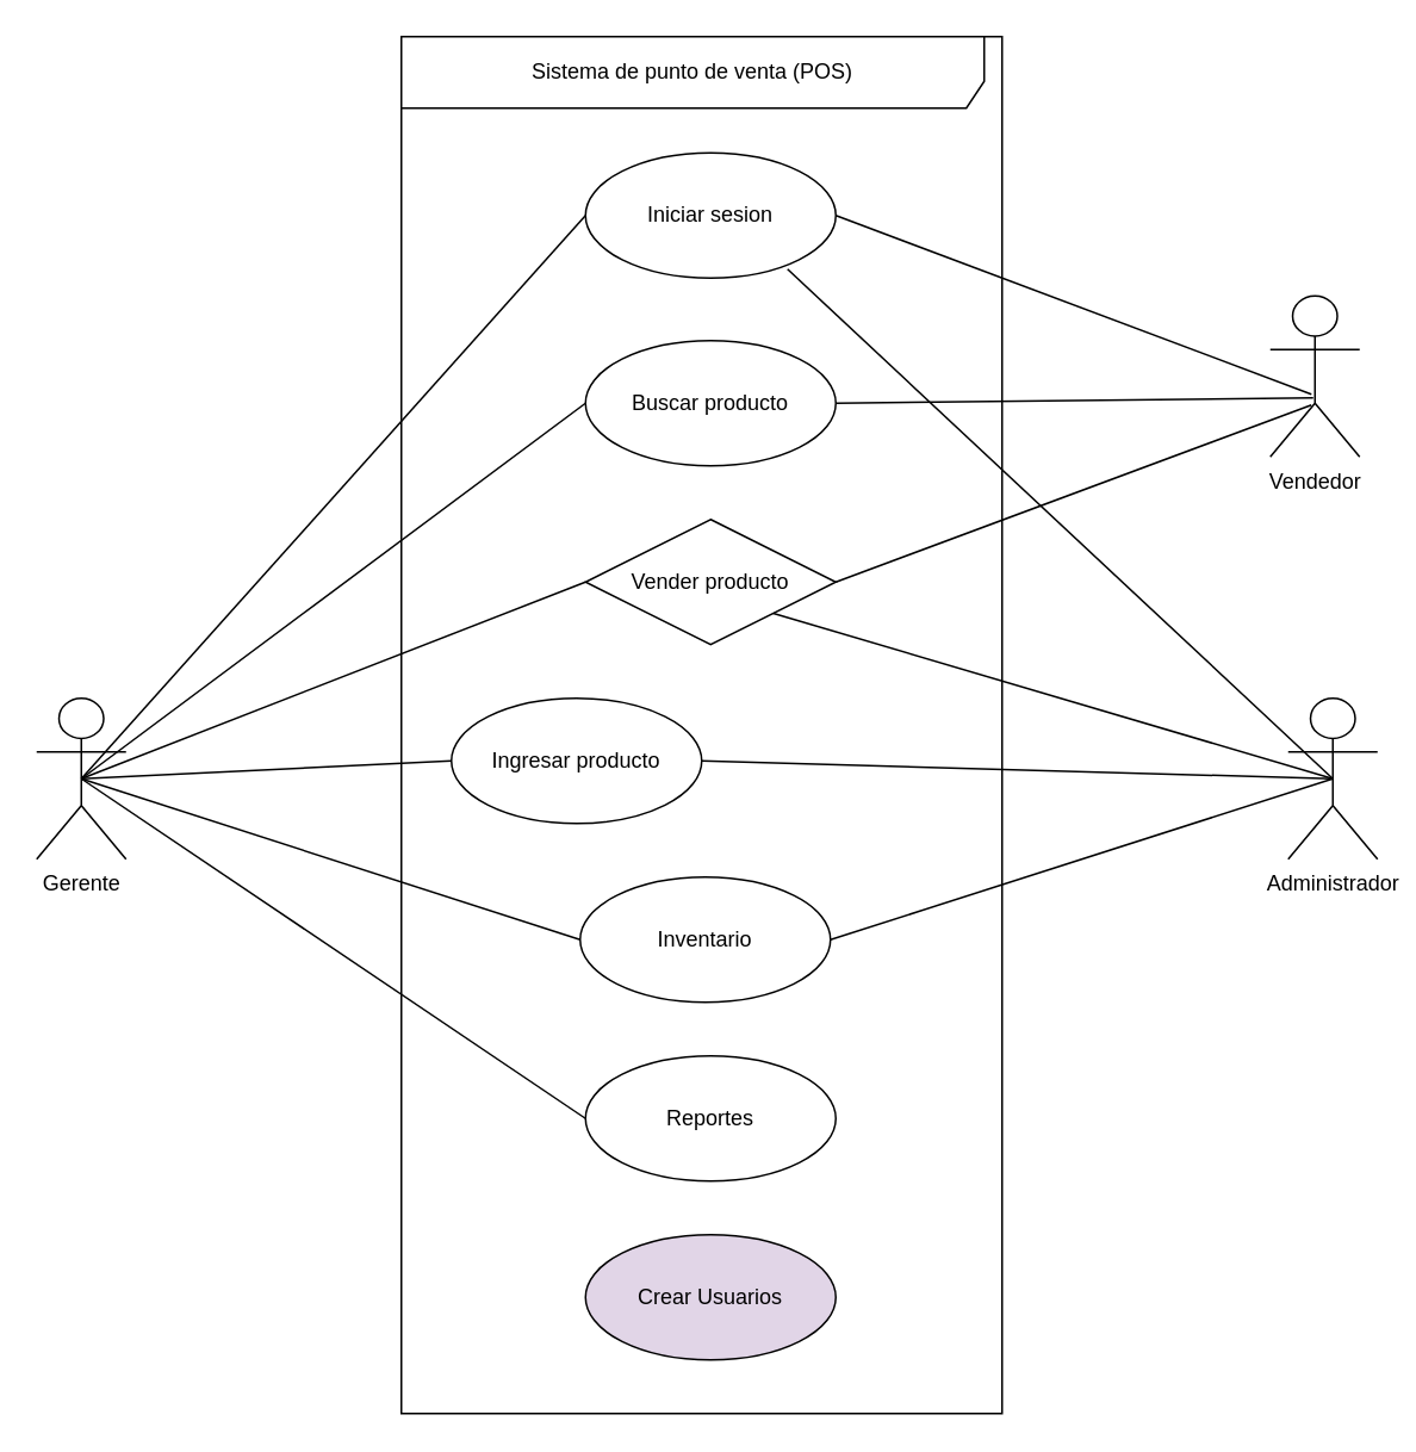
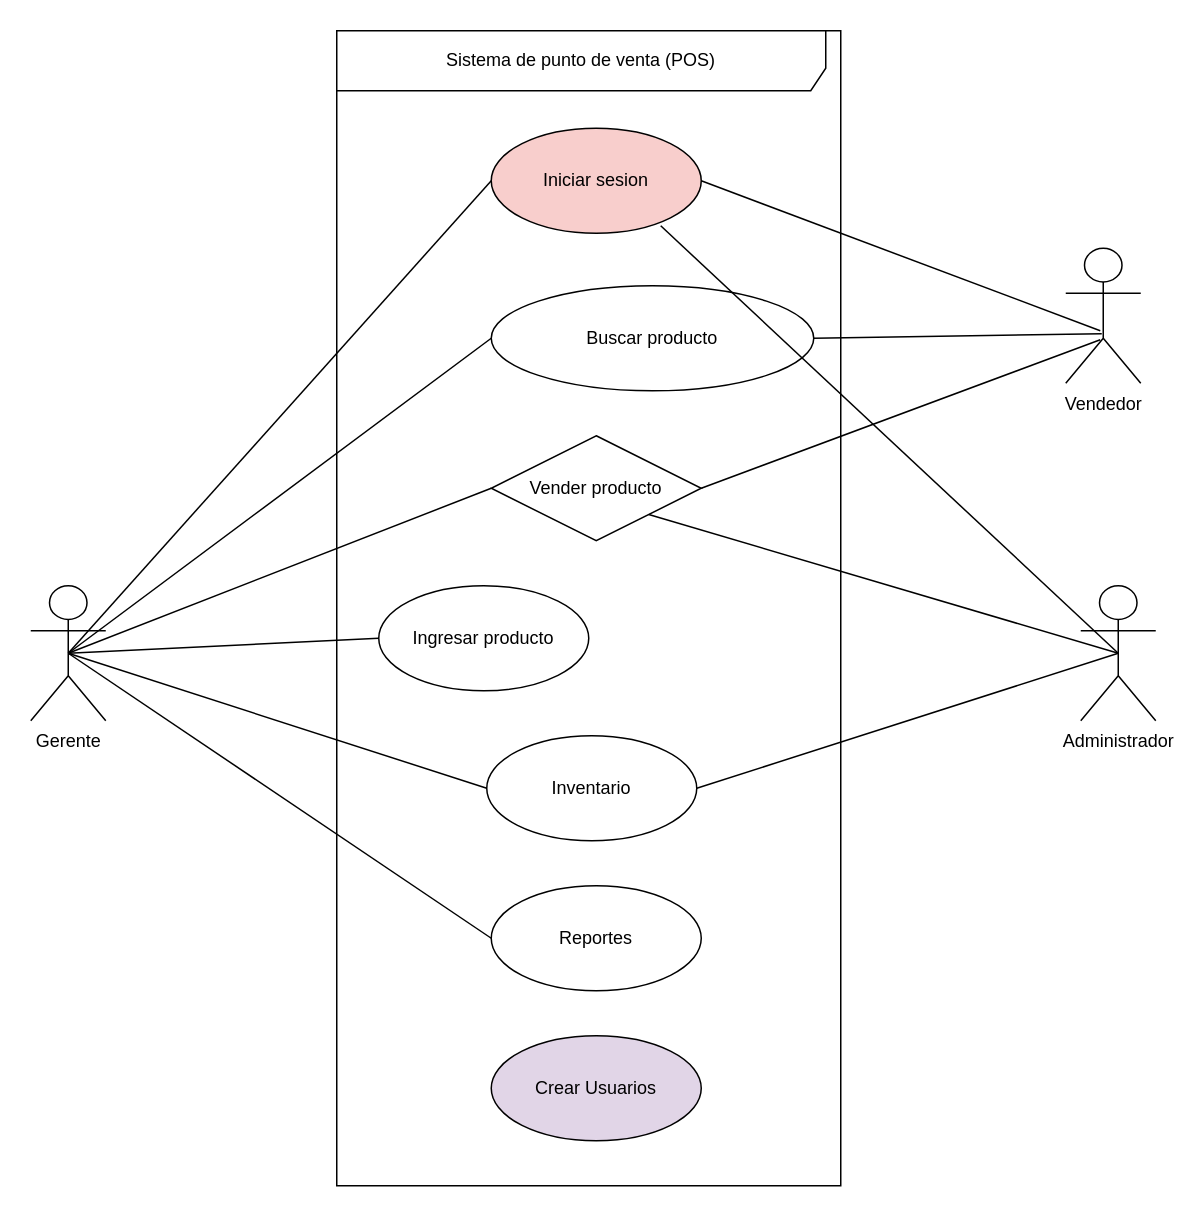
  <mxCell id="0" />
  <mxCell id="1" parent="0" />
  <mxCell id="2" value="Sistema de punto de venta (POS)" style="shape=umlFrame;whiteSpace=wrap;html=1;pointerEvents=0;width=326;height=40;" vertex="1" parent="1"><mxGeometry x="224" y="20" width="336" height="770" as="geometry" /></mxCell>
  <mxCell id="3" value="Gerente&lt;div&gt;&lt;br&gt;&lt;/div&gt;" style="shape=umlActor;verticalLabelPosition=bottom;verticalAlign=top;html=1;" vertex="1" parent="1"><mxGeometry x="20" y="390" width="50" height="90" as="geometry" /></mxCell>
- <mxCell id="4" value="Iniciar sesion" style="ellipse;whiteSpace=wrap;html=1;" vertex="1" parent="1"><mxGeometry x="327" y="85" width="140" height="70" as="geometry" /></mxCell>
- <mxCell id="5" value="Buscar producto" style="ellipse;whiteSpace=wrap;html=1;" vertex="1" parent="1"><mxGeometry x="327" y="190" width="140" height="70" as="geometry" /></mxCell>
+ <mxCell id="4" value="Iniciar sesion" style="ellipse;whiteSpace=wrap;html=1;fillColor=#f8cecc;" vertex="1" parent="1"><mxGeometry x="327" y="85" width="140" height="70" as="geometry" /></mxCell>
+ <mxCell id="5" value="Buscar producto" style="ellipse;whiteSpace=wrap;html=1;" vertex="1" parent="1"><mxGeometry x="327" y="190" width="215" height="70" as="geometry" /></mxCell>
  <mxCell id="6" value="Vender producto" style="rhombus;whiteSpace=wrap;html=1;" vertex="1" parent="1"><mxGeometry x="327" y="290" width="140" height="70" as="geometry" /></mxCell>
  <mxCell id="7" value="Ingresar producto" style="ellipse;whiteSpace=wrap;html=1;" vertex="1" parent="1"><mxGeometry x="252" y="390" width="140" height="70" as="geometry" /></mxCell>
  <mxCell id="8" value="Inventario" style="ellipse;whiteSpace=wrap;html=1;" vertex="1" parent="1"><mxGeometry x="324" y="490" width="140" height="70" as="geometry" /></mxCell>
  <mxCell id="9" value="Reportes" style="ellipse;whiteSpace=wrap;html=1;" vertex="1" parent="1"><mxGeometry x="327" y="590" width="140" height="70" as="geometry" /></mxCell>
  <mxCell id="10" value="Crear Usuarios" style="ellipse;whiteSpace=wrap;html=1;fillColor=#e1d5e7;" vertex="1" parent="1"><mxGeometry x="327" y="690" width="140" height="70" as="geometry" /></mxCell>
  <mxCell id="11" value="Vendedor" style="shape=umlActor;verticalLabelPosition=bottom;verticalAlign=top;html=1;" vertex="1" parent="1"><mxGeometry x="710" y="165" width="50" height="90" as="geometry" /></mxCell>
  <mxCell id="12" value="&lt;div&gt;Administrador&lt;/div&gt;" style="shape=umlActor;verticalLabelPosition=bottom;verticalAlign=top;html=1;" vertex="1" parent="1"><mxGeometry x="720" y="390" width="50" height="90" as="geometry" /></mxCell>
  <mxCell id="13" value="" style="endArrow=none;html=1;rounded=0;entryX=0;entryY=0.5;entryDx=0;entryDy=0;exitX=0.5;exitY=0.5;exitDx=0;exitDy=0;exitPerimeter=0;" edge="1" parent="1" source="3" target="4"><mxGeometry width="50" height="50" relative="1" as="geometry"><mxPoint x="140" y="160" as="sourcePoint" /><mxPoint x="190" y="110" as="targetPoint" /></mxGeometry></mxCell>
  <mxCell id="14" value="" style="endArrow=none;html=1;rounded=0;entryX=0.46;entryY=0.611;entryDx=0;entryDy=0;entryPerimeter=0;exitX=1;exitY=0.5;exitDx=0;exitDy=0;" edge="1" parent="1" source="4" target="11"><mxGeometry width="50" height="50" relative="1" as="geometry"><mxPoint x="570" y="170" as="sourcePoint" /><mxPoint x="620" y="120" as="targetPoint" /></mxGeometry></mxCell>
  <mxCell id="15" value="" style="endArrow=none;html=1;rounded=0;exitX=1;exitY=0.5;exitDx=0;exitDy=0;entryX=0.48;entryY=0.633;entryDx=0;entryDy=0;entryPerimeter=0;" edge="1" parent="1" source="5" target="11"><mxGeometry width="50" height="50" relative="1" as="geometry"><mxPoint x="610" y="290" as="sourcePoint" /><mxPoint x="660" y="240" as="targetPoint" /></mxGeometry></mxCell>
  <mxCell id="16" value="" style="endArrow=none;html=1;rounded=0;exitX=1;exitY=0.5;exitDx=0;exitDy=0;entryX=0.46;entryY=0.678;entryDx=0;entryDy=0;entryPerimeter=0;" edge="1" parent="1" source="6" target="11"><mxGeometry width="50" height="50" relative="1" as="geometry"><mxPoint x="630" y="330" as="sourcePoint" /><mxPoint x="690" y="140" as="targetPoint" /></mxGeometry></mxCell>
  <mxCell id="17" value="" style="endArrow=none;html=1;rounded=0;exitX=0.807;exitY=0.929;exitDx=0;exitDy=0;exitPerimeter=0;entryX=0.5;entryY=0.5;entryDx=0;entryDy=0;entryPerimeter=0;" edge="1" parent="1" source="4" target="12"><mxGeometry width="50" height="50" relative="1" as="geometry"><mxPoint x="620" y="450" as="sourcePoint" /><mxPoint x="670" y="400" as="targetPoint" /></mxGeometry></mxCell>
  <mxCell id="18" value="" style="endArrow=none;html=1;rounded=0;exitX=1;exitY=1;exitDx=0;exitDy=0;entryX=0.5;entryY=0.5;entryDx=0;entryDy=0;entryPerimeter=0;" edge="1" parent="1" source="6" target="12"><mxGeometry width="50" height="50" relative="1" as="geometry"><mxPoint x="610" y="490" as="sourcePoint" /><mxPoint x="743" y="447" as="targetPoint" /></mxGeometry></mxCell>
- <mxCell id="19" value="" style="endArrow=none;html=1;rounded=0;entryX=0.5;entryY=0.5;entryDx=0;entryDy=0;entryPerimeter=0;exitX=1;exitY=0.5;exitDx=0;exitDy=0;" edge="1" parent="1" source="7" target="12"><mxGeometry width="50" height="50" relative="1" as="geometry"><mxPoint x="640" y="450" as="sourcePoint" /><mxPoint x="680" y="500" as="targetPoint" /><Array as="points" /></mxGeometry></mxCell>
  <mxCell id="20" value="" style="endArrow=none;html=1;rounded=0;exitX=1;exitY=0.5;exitDx=0;exitDy=0;entryX=0.5;entryY=0.5;entryDx=0;entryDy=0;entryPerimeter=0;" edge="1" parent="1" source="8" target="12"><mxGeometry width="50" height="50" relative="1" as="geometry"><mxPoint x="620" y="540" as="sourcePoint" /><mxPoint x="670" y="490" as="targetPoint" /></mxGeometry></mxCell>
  <mxCell id="21" value="" style="endArrow=none;html=1;rounded=0;entryX=0;entryY=0.5;entryDx=0;entryDy=0;exitX=0.5;exitY=0.5;exitDx=0;exitDy=0;exitPerimeter=0;" edge="1" parent="1" source="3" target="5"><mxGeometry width="50" height="50" relative="1" as="geometry"><mxPoint x="140" y="460" as="sourcePoint" /><mxPoint x="190" y="410" as="targetPoint" /></mxGeometry></mxCell>
  <mxCell id="22" value="" style="endArrow=none;html=1;rounded=0;entryX=0;entryY=0.5;entryDx=0;entryDy=0;exitX=0.5;exitY=0.5;exitDx=0;exitDy=0;exitPerimeter=0;" edge="1" parent="1" source="3" target="6"><mxGeometry width="50" height="50" relative="1" as="geometry"><mxPoint x="130" y="440" as="sourcePoint" /><mxPoint x="180" y="390" as="targetPoint" /></mxGeometry></mxCell>
  <mxCell id="23" value="" style="endArrow=none;html=1;rounded=0;entryX=0;entryY=0.5;entryDx=0;entryDy=0;exitX=0.5;exitY=0.5;exitDx=0;exitDy=0;exitPerimeter=0;" edge="1" parent="1" source="3" target="7"><mxGeometry width="50" height="50" relative="1" as="geometry"><mxPoint x="140" y="500" as="sourcePoint" /><mxPoint x="190" y="450" as="targetPoint" /></mxGeometry></mxCell>
  <mxCell id="24" value="" style="endArrow=none;html=1;rounded=0;entryX=0;entryY=0.5;entryDx=0;entryDy=0;exitX=0.5;exitY=0.5;exitDx=0;exitDy=0;exitPerimeter=0;" edge="1" parent="1" source="3" target="8"><mxGeometry width="50" height="50" relative="1" as="geometry"><mxPoint x="120" y="600" as="sourcePoint" /><mxPoint x="170" y="550" as="targetPoint" /></mxGeometry></mxCell>
  <mxCell id="25" value="" style="endArrow=none;html=1;rounded=0;entryX=0;entryY=0.5;entryDx=0;entryDy=0;exitX=0.5;exitY=0.5;exitDx=0;exitDy=0;exitPerimeter=0;" edge="1" parent="1" source="3" target="9"><mxGeometry width="50" height="50" relative="1" as="geometry"><mxPoint x="110" y="640" as="sourcePoint" /><mxPoint x="160" y="590" as="targetPoint" /></mxGeometry></mxCell>
